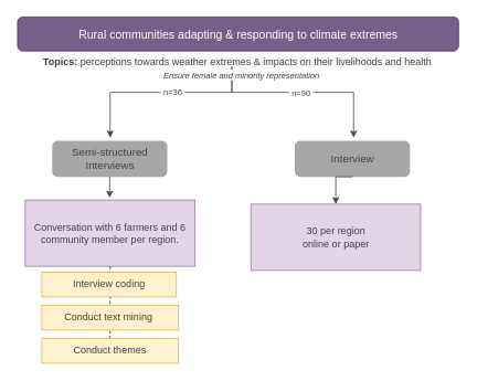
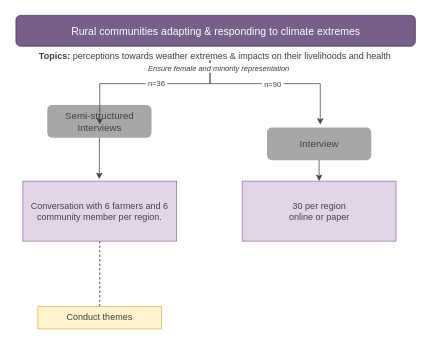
  <mxCell id="0" />
  <mxCell id="1" parent="0" />
  <mxCell id="2" value="Rural communities adapting &amp;amp; responding to climate extremes" style="text;html=1;align=center;verticalAlign=middle;whiteSpace=wrap;rounded=1;fontSize=14;fillColor=#76608a;strokeColor=#432D57;fontColor=#ffffff;" parent="1" vertex="1"><mxGeometry x="20.75" y="20" width="532.5" height="41" as="geometry" /></mxCell>
  <mxCell id="3" value="&lt;i&gt;&lt;br&gt;&lt;/i&gt;" style="text;html=1;align=center;verticalAlign=middle;whiteSpace=wrap;rounded=0;fontSize=10;fontColor=#424242;" parent="1" vertex="1"><mxGeometry x="187" y="80" width="200" height="30" as="geometry" /></mxCell>
  <mxCell id="4" value="&lt;b style=&quot;border-color: var(--border-color); color: rgb(66, 66, 66); font-family: Helvetica; font-size: 12px; font-style: normal; font-variant-ligatures: normal; font-variant-caps: normal; letter-spacing: normal; orphans: 2; text-indent: 0px; text-transform: none; widows: 2; word-spacing: 0px; -webkit-text-stroke-width: 0px; background-color: rgb(251, 251, 251); text-decoration-thickness: initial; text-decoration-style: initial; text-decoration-color: initial;&quot;&gt;Topics:&lt;/b&gt;&lt;span style=&quot;color: rgb(66, 66, 66); font-family: Helvetica; font-size: 12px; font-style: normal; font-variant-ligatures: normal; font-variant-caps: normal; font-weight: 400; letter-spacing: normal; orphans: 2; text-indent: 0px; text-transform: none; widows: 2; word-spacing: 0px; -webkit-text-stroke-width: 0px; background-color: rgb(251, 251, 251); text-decoration-thickness: initial; text-decoration-style: initial; text-decoration-color: initial; float: none; display: inline !important;&quot;&gt;&lt;span&gt;&amp;nbsp;&lt;/span&gt;perceptions towards weather extremes &amp;amp; impacts on their livelihoods and health&lt;/span&gt;" style="text;whiteSpace=wrap;html=1;align=center;" vertex="1" parent="1"><mxGeometry x="20" y="61" width="533.25" height="19" as="geometry" /></mxCell>
  <mxCell id="5" value="" style="group" vertex="1" connectable="0" parent="1"><mxGeometry x="30" y="111" width="497.5" height="327" as="geometry" /></mxCell>
  <mxCell id="6" value="" style="endArrow=none;dashed=1;html=1;rounded=0;fontSize=10;fontColor=#424242;elbow=vertical;entryX=0.5;entryY=1;entryDx=0;entryDy=0;" parent="5" source="11" target="14" edge="1"><mxGeometry width="50" height="50" relative="1" as="geometry"><mxPoint x="102.5" y="330.0" as="sourcePoint" /><mxPoint x="97.0" y="238" as="targetPoint" /></mxGeometry></mxCell>
- <mxCell id="7" value="Semi-structured&lt;br&gt;Interviews" style="text;html=1;align=center;verticalAlign=middle;whiteSpace=wrap;rounded=1;fontSize=13;fillColor=#A7A7A7;fontColor=#424242;strokeColor=none;" parent="5" vertex="1"><mxGeometry x="32.5" y="58.62" width="139" height="43.38" as="geometry" /></mxCell>
+ <mxCell id="7" value="Semi-structured&lt;br&gt;Interviews" style="text;html=1;align=center;verticalAlign=middle;whiteSpace=wrap;rounded=1;fontSize=13;fillColor=#A7A7A7;fontColor=#424242;strokeColor=none;" parent="5" vertex="1"><mxGeometry x="32.5" y="28.62" width="139" height="43.38" as="geometry" /></mxCell>
  <mxCell id="8" style="edgeStyle=orthogonalEdgeStyle;rounded=0;orthogonalLoop=1;jettySize=auto;html=1;fontColor=#424242;strokeColor=#424242;entryX=0.5;entryY=0;entryDx=0;entryDy=0;startArrow=none;" parent="5" edge="1"><mxGeometry relative="1" as="geometry"><mxPoint x="249.527" y="-31" as="sourcePoint" /><mxPoint x="102.5" y="54.62" as="targetPoint" /><Array as="points"><mxPoint x="249.5" /><mxPoint x="102.5" /></Array></mxGeometry></mxCell>
  <mxCell id="9" value="&lt;font color=&quot;#424242&quot;&gt;&amp;nbsp;n=36&amp;nbsp;&lt;br&gt;&lt;/font&gt;" style="edgeLabel;html=1;align=center;verticalAlign=middle;resizable=0;points=[];fontSize=10;" parent="8" vertex="1" connectable="0"><mxGeometry x="0.778" y="-1" relative="1" as="geometry"><mxPoint x="76" y="-29" as="offset" /></mxGeometry></mxCell>
  <mxCell id="10" value="Interview" style="text;html=1;align=center;verticalAlign=middle;whiteSpace=wrap;rounded=1;fontSize=13;fillColor=#A7A7A7;fontColor=#424242;strokeColor=none;" parent="5" vertex="1"><mxGeometry x="325.5" y="58.62" width="139" height="43.38" as="geometry" /></mxCell>
  <mxCell id="11" value="Conduct themes" style="text;html=1;align=center;verticalAlign=middle;whiteSpace=wrap;rounded=0;fillColor=#fff2cc;strokeColor=#d6b656;fontColor=#424242;" parent="5" vertex="1"><mxGeometry x="20" y="297" width="165" height="30" as="geometry" /></mxCell>
- <mxCell id="12" value="Conduct text mining&amp;nbsp;" style="text;html=1;align=center;verticalAlign=middle;whiteSpace=wrap;rounded=0;fillColor=#fff2cc;strokeColor=#d6b656;fontColor=#424242;" parent="5" vertex="1"><mxGeometry x="20" y="257" width="165" height="30" as="geometry" /></mxCell>
- <mxCell id="13" value="Interview coding" style="text;html=1;align=center;verticalAlign=middle;whiteSpace=wrap;rounded=0;fillColor=#fff2cc;strokeColor=#d6b656;fontColor=#424242;" parent="5" vertex="1"><mxGeometry x="20" y="217" width="162.5" height="30" as="geometry" /></mxCell>
  <mxCell id="14" value="Conversation with 6 farmers and 6 community member per region.&lt;br&gt;" style="text;html=1;align=center;verticalAlign=middle;whiteSpace=wrap;rounded=0;fillColor=#e1d5e7;strokeColor=#9673a6;fontColor=#424242;" parent="5" vertex="1"><mxGeometry y="130" width="205" height="80" as="geometry" /></mxCell>
  <mxCell id="15" style="edgeStyle=orthogonalEdgeStyle;rounded=0;orthogonalLoop=1;jettySize=auto;html=1;exitX=0.5;exitY=1;exitDx=0;exitDy=0;entryX=0.497;entryY=-0.033;entryDx=0;entryDy=0;entryPerimeter=0;strokeColor=#424242;" parent="5" source="7" target="14" edge="1"><mxGeometry relative="1" as="geometry" /></mxCell>
- <mxCell id="16" value="30 per region &lt;br&gt;online or paper" style="text;html=1;align=center;verticalAlign=middle;whiteSpace=wrap;rounded=0;fillColor=#e1d5e7;strokeColor=#9673a6;fontColor=#424242;" parent="5" vertex="1"><mxGeometry x="272.5" y="135" width="205" height="80" as="geometry" /></mxCell>
+ <mxCell id="16" value="30 per region &lt;br&gt;online or paper" style="text;html=1;align=center;verticalAlign=middle;whiteSpace=wrap;rounded=0;fillColor=#e1d5e7;strokeColor=#9673a6;fontColor=#424242;" parent="5" vertex="1"><mxGeometry x="292.5" y="130" width="205" height="80" as="geometry" /></mxCell>
  <mxCell id="17" style="edgeStyle=orthogonalEdgeStyle;rounded=0;orthogonalLoop=1;jettySize=auto;html=1;exitX=0.5;exitY=1;exitDx=0;exitDy=0;entryX=0.5;entryY=0;entryDx=0;entryDy=0;strokeColor=#424242;" parent="5" source="10" target="16" edge="1"><mxGeometry relative="1" as="geometry" /></mxCell>
  <mxCell id="18" value="&lt;meta charset=&quot;utf-8&quot;&gt;&lt;i style=&quot;border-color: var(--border-color); color: rgb(66, 66, 66); font-family: Helvetica; font-size: 10px; font-variant-ligatures: normal; font-variant-caps: normal; font-weight: 400; letter-spacing: normal; orphans: 2; text-align: center; text-indent: 0px; text-transform: none; widows: 2; word-spacing: 0px; -webkit-text-stroke-width: 0px; background-color: rgb(251, 251, 251); text-decoration-thickness: initial; text-decoration-style: initial; text-decoration-color: initial;&quot;&gt;Ensure female and minority representation&lt;/i&gt;" style="edgeStyle=orthogonalEdgeStyle;rounded=0;orthogonalLoop=1;jettySize=auto;html=1;fontColor=#424242;strokeColor=#424242;entryX=0.5;entryY=0;entryDx=0;entryDy=0;startArrow=none;" edge="1" parent="5"><mxGeometry x="-0.914" y="11" relative="1" as="geometry"><mxPoint x="249.5" y="-31" as="sourcePoint" /><mxPoint x="396.527" y="54.62" as="targetPoint" /><Array as="points"><mxPoint x="249.527" /><mxPoint x="396.527" /></Array><mxPoint as="offset" /></mxGeometry></mxCell>
  <mxCell id="19" value="&lt;font color=&quot;#424242&quot;&gt;&amp;nbsp;n=90&amp;nbsp;&lt;br&gt;&lt;/font&gt;" style="edgeLabel;html=1;align=center;verticalAlign=middle;resizable=0;points=[];fontSize=10;" vertex="1" connectable="0" parent="18"><mxGeometry x="0.778" y="-1" relative="1" as="geometry"><mxPoint x="-63" y="-29" as="offset" /></mxGeometry></mxCell>
